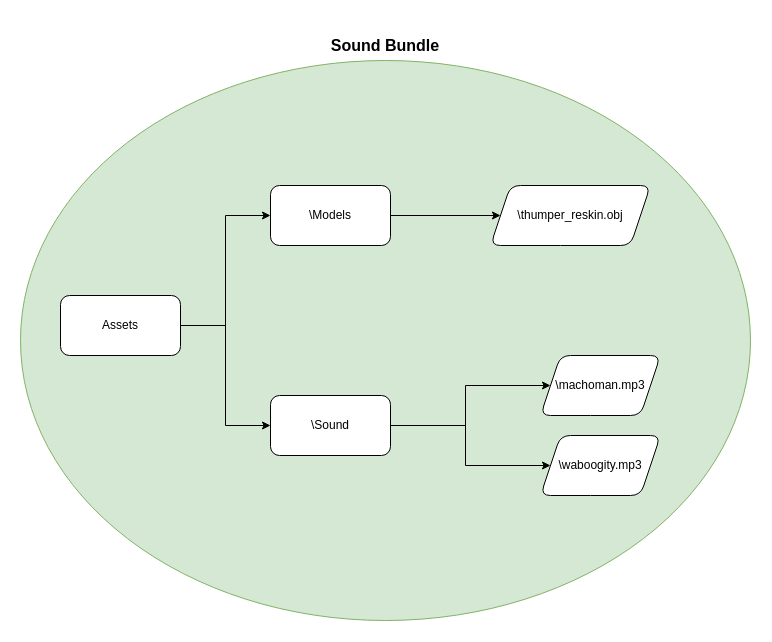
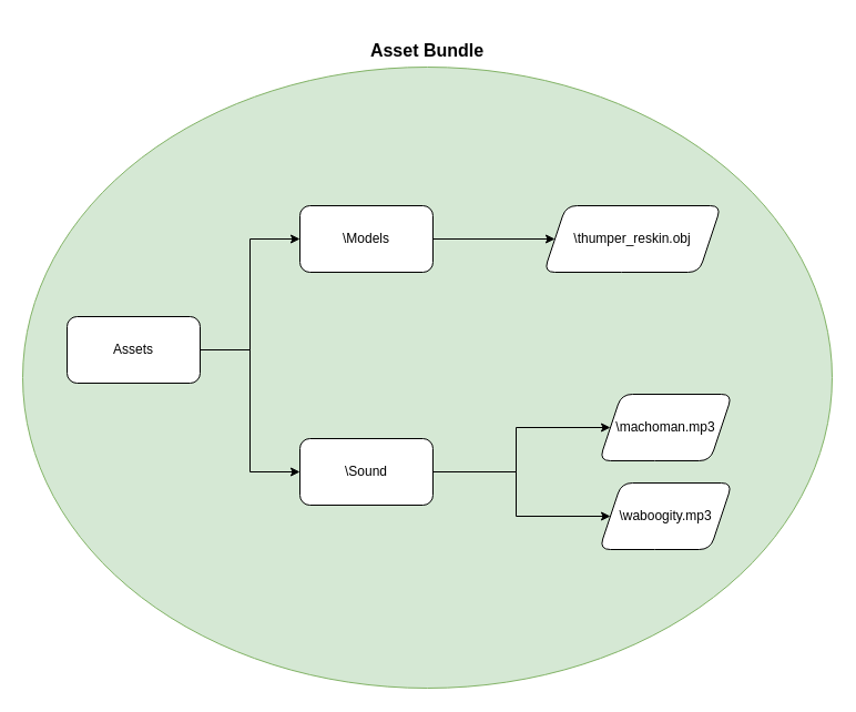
  <mxCell id="0" />
  <mxCell id="1" parent="0" />
  <mxCell id="2" value="" style="ellipse;whiteSpace=wrap;html=1;fillColor=#d5e8d4;strokeColor=#82b366;movable=0;resizable=0;rotatable=0;deletable=0;editable=0;locked=1;connectable=0;" vertex="1" parent="1"><mxGeometry x="20" y="60" width="730" height="560" as="geometry" /></mxCell>
  <mxCell id="3" value="" style="edgeStyle=orthogonalEdgeStyle;rounded=0;orthogonalLoop=1;jettySize=auto;html=1;" edge="1" parent="1" source="5" target="6"><mxGeometry relative="1" as="geometry" /></mxCell>
  <mxCell id="4" style="edgeStyle=orthogonalEdgeStyle;rounded=0;orthogonalLoop=1;jettySize=auto;html=1;entryX=0;entryY=0.5;entryDx=0;entryDy=0;" edge="1" parent="1" source="5" target="7"><mxGeometry relative="1" as="geometry" /></mxCell>
  <mxCell id="5" value="\Sound" style="rounded=1;whiteSpace=wrap;html=1;" vertex="1" parent="1"><mxGeometry x="270" y="395" width="120" height="60" as="geometry" /></mxCell>
  <mxCell id="6" value="\waboogity.mp3" style="shape=parallelogram;perimeter=parallelogramPerimeter;whiteSpace=wrap;html=1;fixedSize=1;rounded=1;" vertex="1" parent="1"><mxGeometry x="540" y="435" width="120" height="60" as="geometry" /></mxCell>
  <mxCell id="7" value="\machoman.mp3" style="shape=parallelogram;perimeter=parallelogramPerimeter;whiteSpace=wrap;html=1;fixedSize=1;rounded=1;" vertex="1" parent="1"><mxGeometry x="540" y="355" width="120" height="60" as="geometry" /></mxCell>
  <mxCell id="8" style="edgeStyle=orthogonalEdgeStyle;rounded=0;orthogonalLoop=1;jettySize=auto;html=1;entryX=0;entryY=0.5;entryDx=0;entryDy=0;" edge="1" parent="1" source="9" target="11"><mxGeometry relative="1" as="geometry" /></mxCell>
  <mxCell id="9" value="\Models" style="rounded=1;whiteSpace=wrap;html=1;" vertex="1" parent="1"><mxGeometry x="270" y="185" width="120" height="60" as="geometry" /></mxCell>
- <mxCell id="10" value="&lt;font style=&quot;font-size: 16px;&quot;&gt;Sound Bundle&lt;/font&gt;" style="text;html=1;strokeColor=none;fillColor=none;align=center;verticalAlign=middle;whiteSpace=wrap;rounded=0;fontStyle=1" vertex="1" parent="1"><mxGeometry x="320" y="20" width="130" height="50" as="geometry" /></mxCell>
+ <mxCell id="10" value="&lt;font style=&quot;font-size: 16px;&quot;&gt;Asset Bundle&lt;/font&gt;" style="text;html=1;strokeColor=none;fillColor=none;align=center;verticalAlign=middle;whiteSpace=wrap;rounded=0;fontStyle=1" vertex="1" parent="1"><mxGeometry x="320" y="20" width="130" height="50" as="geometry" /></mxCell>
  <mxCell id="11" value="\thumper_reskin.obj" style="shape=parallelogram;perimeter=parallelogramPerimeter;whiteSpace=wrap;html=1;fixedSize=1;rounded=1;" vertex="1" parent="1"><mxGeometry x="490" y="185" width="160" height="60" as="geometry" /></mxCell>
  <mxCell id="12" style="edgeStyle=orthogonalEdgeStyle;rounded=0;orthogonalLoop=1;jettySize=auto;html=1;entryX=0;entryY=0.5;entryDx=0;entryDy=0;" edge="1" parent="1" source="14" target="9"><mxGeometry relative="1" as="geometry" /></mxCell>
  <mxCell id="13" style="edgeStyle=orthogonalEdgeStyle;rounded=0;orthogonalLoop=1;jettySize=auto;html=1;entryX=0;entryY=0.5;entryDx=0;entryDy=0;" edge="1" parent="1" source="14" target="5"><mxGeometry relative="1" as="geometry" /></mxCell>
- <mxCell id="14" value="Assets" style="rounded=1;whiteSpace=wrap;html=1;" vertex="1" parent="1"><mxGeometry x="60" y="295" width="120" height="60" as="geometry" /></mxCell>
+ <mxCell id="14" value="Assets" style="rounded=1;whiteSpace=wrap;html=1;" vertex="1" parent="1"><mxGeometry x="60" y="285" width="120" height="60" as="geometry" /></mxCell>
